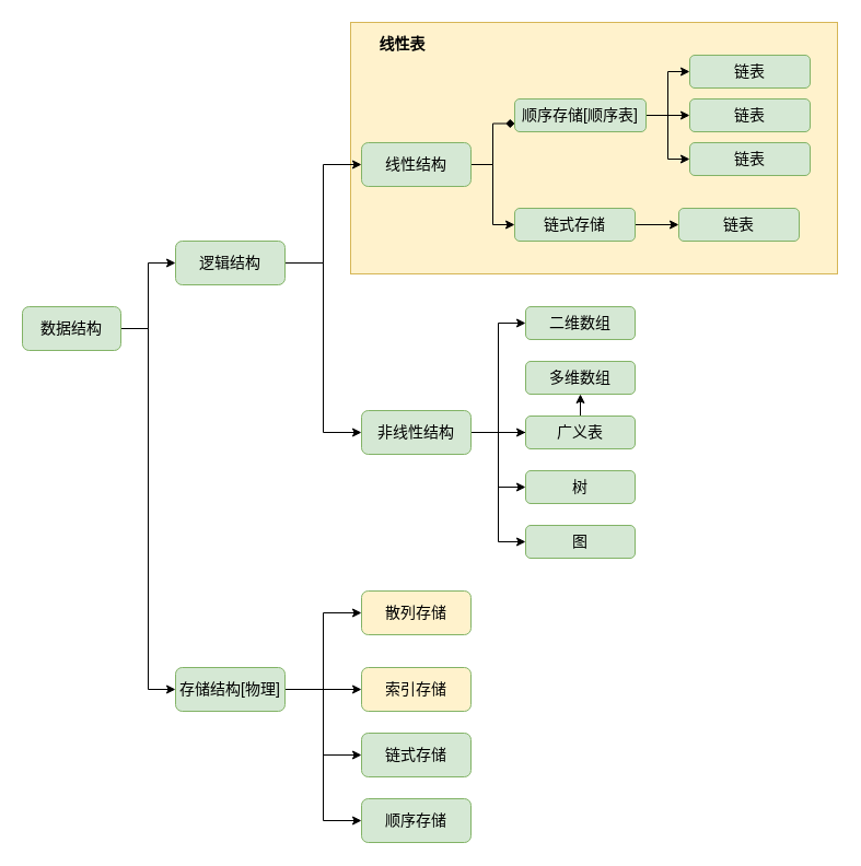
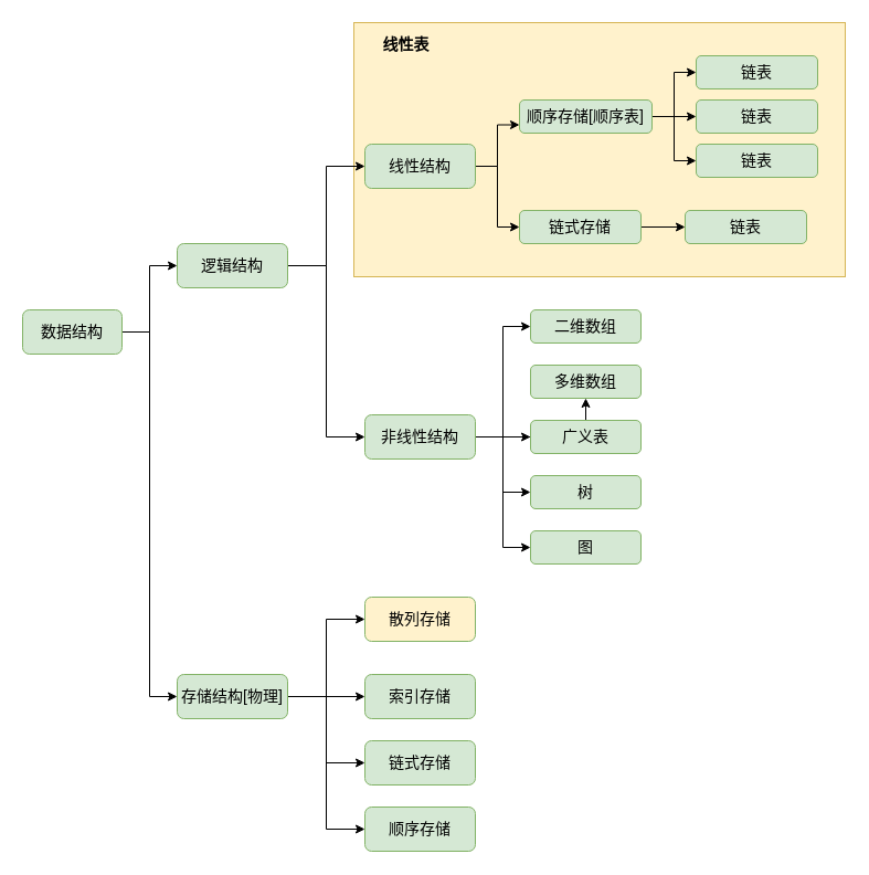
  <mxCell id="0" />
  <mxCell id="1" parent="0" />
  <mxCell id="2" value="" style="rounded=0;whiteSpace=wrap;html=1;fillColor=#fff2cc;strokeColor=#d6b656;align=right;" vertex="1" parent="1"><mxGeometry x="320" y="20" width="445" height="230" as="geometry" /></mxCell>
  <mxCell id="3" style="edgeStyle=orthogonalEdgeStyle;rounded=0;orthogonalLoop=1;jettySize=auto;html=1;entryX=0;entryY=0.5;entryDx=0;entryDy=0;" edge="1" parent="1" source="5" target="8"><mxGeometry relative="1" as="geometry" /></mxCell>
  <mxCell id="4" style="edgeStyle=orthogonalEdgeStyle;rounded=0;orthogonalLoop=1;jettySize=auto;html=1;entryX=0;entryY=0.5;entryDx=0;entryDy=0;" edge="1" parent="1" source="5" target="13"><mxGeometry relative="1" as="geometry" /></mxCell>
  <mxCell id="5" value="&lt;font style=&quot;font-size: 14px&quot;&gt;数据结构&lt;/font&gt;" style="rounded=1;whiteSpace=wrap;html=1;fillColor=#d5e8d4;strokeColor=#82b366;" vertex="1" parent="1"><mxGeometry x="20" y="280" width="90" height="40" as="geometry" /></mxCell>
  <mxCell id="6" style="edgeStyle=orthogonalEdgeStyle;rounded=0;orthogonalLoop=1;jettySize=auto;html=1;entryX=0;entryY=0.5;entryDx=0;entryDy=0;" edge="1" parent="1" source="8" target="26"><mxGeometry relative="1" as="geometry" /></mxCell>
  <mxCell id="7" style="edgeStyle=orthogonalEdgeStyle;rounded=0;orthogonalLoop=1;jettySize=auto;html=1;exitX=1;exitY=0.5;exitDx=0;exitDy=0;entryX=0;entryY=0.5;entryDx=0;entryDy=0;" edge="1" parent="1" source="8" target="20"><mxGeometry relative="1" as="geometry" /></mxCell>
  <mxCell id="8" value="&lt;font style=&quot;font-size: 14px&quot;&gt;逻辑结构&lt;/font&gt;" style="rounded=1;whiteSpace=wrap;html=1;fillColor=#d5e8d4;strokeColor=#82b366;" vertex="1" parent="1"><mxGeometry x="160" y="220" width="100" height="40" as="geometry" /></mxCell>
  <mxCell id="9" style="edgeStyle=orthogonalEdgeStyle;rounded=0;orthogonalLoop=1;jettySize=auto;html=1;entryX=0;entryY=0.5;entryDx=0;entryDy=0;" edge="1" parent="1" source="13" target="14"><mxGeometry relative="1" as="geometry" /></mxCell>
  <mxCell id="10" style="edgeStyle=orthogonalEdgeStyle;rounded=0;orthogonalLoop=1;jettySize=auto;html=1;" edge="1" parent="1" source="13" target="15"><mxGeometry relative="1" as="geometry" /></mxCell>
  <mxCell id="11" style="edgeStyle=orthogonalEdgeStyle;rounded=0;orthogonalLoop=1;jettySize=auto;html=1;entryX=0;entryY=0.5;entryDx=0;entryDy=0;" edge="1" parent="1" source="13" target="16"><mxGeometry relative="1" as="geometry" /></mxCell>
  <mxCell id="12" style="edgeStyle=orthogonalEdgeStyle;rounded=0;orthogonalLoop=1;jettySize=auto;html=1;exitX=1;exitY=0.5;exitDx=0;exitDy=0;entryX=0;entryY=0.5;entryDx=0;entryDy=0;" edge="1" parent="1" source="13" target="17"><mxGeometry relative="1" as="geometry" /></mxCell>
  <mxCell id="13" value="&lt;font style=&quot;font-size: 14px&quot;&gt;存储结构[物理]&lt;/font&gt;" style="rounded=1;whiteSpace=wrap;html=1;fillColor=#d5e8d4;strokeColor=#82b366;" vertex="1" parent="1"><mxGeometry x="160" y="610" width="100" height="40" as="geometry" /></mxCell>
  <mxCell id="14" value="&lt;font style=&quot;font-size: 14px&quot;&gt;散列存储&lt;/font&gt;" style="rounded=1;whiteSpace=wrap;html=1;fillColor=#fff2cc;strokeColor=#82b366;" vertex="1" parent="1"><mxGeometry x="330" y="540" width="100" height="40" as="geometry" /></mxCell>
- <mxCell id="15" value="&lt;font style=&quot;font-size: 14px&quot;&gt;索引存储&lt;/font&gt;" style="rounded=1;whiteSpace=wrap;html=1;fillColor=#fff2cc;strokeColor=#82b366;" vertex="1" parent="1"><mxGeometry x="330" y="610" width="100" height="40" as="geometry" /></mxCell>
+ <mxCell id="15" value="&lt;font style=&quot;font-size: 14px&quot;&gt;索引存储&lt;/font&gt;" style="rounded=1;whiteSpace=wrap;html=1;fillColor=#d5e8d4;strokeColor=#82b366;" vertex="1" parent="1"><mxGeometry x="330" y="610" width="100" height="40" as="geometry" /></mxCell>
  <mxCell id="16" value="&lt;font style=&quot;font-size: 14px&quot;&gt;链式存储&lt;/font&gt;" style="rounded=1;whiteSpace=wrap;html=1;fillColor=#d5e8d4;strokeColor=#82b366;" vertex="1" parent="1"><mxGeometry x="330" y="670" width="100" height="40" as="geometry" /></mxCell>
  <mxCell id="17" value="&lt;font style=&quot;font-size: 14px&quot;&gt;顺序存储&lt;/font&gt;" style="rounded=1;whiteSpace=wrap;html=1;fillColor=#d5e8d4;strokeColor=#82b366;" vertex="1" parent="1"><mxGeometry x="330" y="730" width="100" height="40" as="geometry" /></mxCell>
- <mxCell id="18" style="edgeStyle=orthogonalEdgeStyle;rounded=0;orthogonalLoop=1;jettySize=auto;html=1;entryX=0;entryY=0.75;entryDx=0;entryDy=0;endArrow=diamond;" edge="1" parent="1" source="20" target="35"><mxGeometry relative="1" as="geometry" /></mxCell>
+ <mxCell id="18" style="edgeStyle=orthogonalEdgeStyle;rounded=0;orthogonalLoop=1;jettySize=auto;html=1;entryX=0;entryY=0.75;entryDx=0;entryDy=0;" edge="1" parent="1" source="20" target="35"><mxGeometry relative="1" as="geometry" /></mxCell>
  <mxCell id="19" style="edgeStyle=orthogonalEdgeStyle;rounded=0;orthogonalLoop=1;jettySize=auto;html=1;exitX=1;exitY=0.5;exitDx=0;exitDy=0;entryX=0;entryY=0.5;entryDx=0;entryDy=0;" edge="1" parent="1" source="20" target="37"><mxGeometry relative="1" as="geometry" /></mxCell>
  <mxCell id="20" value="&lt;font style=&quot;font-size: 14px&quot;&gt;线性结构&lt;/font&gt;" style="rounded=1;whiteSpace=wrap;html=1;fillColor=#d5e8d4;strokeColor=#82b366;" vertex="1" parent="1"><mxGeometry x="330" y="130" width="100" height="40" as="geometry" /></mxCell>
  <mxCell id="21" style="edgeStyle=orthogonalEdgeStyle;rounded=0;orthogonalLoop=1;jettySize=auto;html=1;entryX=0;entryY=0.5;entryDx=0;entryDy=0;" edge="1" parent="1" source="26" target="27"><mxGeometry relative="1" as="geometry" /></mxCell>
  <mxCell id="22" style="edgeStyle=orthogonalEdgeStyle;rounded=0;orthogonalLoop=1;jettySize=auto;html=1;exitX=1;exitY=0.5;exitDx=0;exitDy=0;" edge="1" parent="1" source="26" target="28"><mxGeometry relative="1" as="geometry" /></mxCell>
  <mxCell id="23" style="edgeStyle=orthogonalEdgeStyle;rounded=0;orthogonalLoop=1;jettySize=auto;html=1;exitX=1;exitY=0.5;exitDx=0;exitDy=0;entryX=0;entryY=0.5;entryDx=0;entryDy=0;" edge="1" parent="1" source="26" target="29"><mxGeometry relative="1" as="geometry" /></mxCell>
  <mxCell id="24" style="edgeStyle=orthogonalEdgeStyle;rounded=0;orthogonalLoop=1;jettySize=auto;html=1;exitX=1;exitY=0.5;exitDx=0;exitDy=0;entryX=0;entryY=0.5;entryDx=0;entryDy=0;" edge="1" parent="1" source="26" target="30"><mxGeometry relative="1" as="geometry" /></mxCell>
  <mxCell id="25" style="edgeStyle=orthogonalEdgeStyle;rounded=0;orthogonalLoop=1;jettySize=auto;html=1;exitX=1;exitY=0.5;exitDx=0;exitDy=0;entryX=0;entryY=0.5;entryDx=0;entryDy=0;" edge="1" parent="1" source="26" target="31"><mxGeometry relative="1" as="geometry" /></mxCell>
  <mxCell id="26" value="&lt;font style=&quot;font-size: 14px&quot;&gt;非线性结构&lt;/font&gt;" style="rounded=1;whiteSpace=wrap;html=1;fillColor=#d5e8d4;strokeColor=#82b366;" vertex="1" parent="1"><mxGeometry x="330" y="375" width="100" height="40" as="geometry" /></mxCell>
  <mxCell id="27" value="&lt;font style=&quot;font-size: 14px&quot;&gt;二维数组&lt;/font&gt;" style="rounded=1;whiteSpace=wrap;html=1;fillColor=#d5e8d4;strokeColor=#82b366;" vertex="1" parent="1"><mxGeometry x="480" y="280" width="100" height="30" as="geometry" /></mxCell>
  <mxCell id="28" value="&lt;font style=&quot;font-size: 14px&quot;&gt;多维数组&lt;/font&gt;" style="rounded=1;whiteSpace=wrap;html=1;fillColor=#d5e8d4;strokeColor=#82b366;" vertex="1" parent="1"><mxGeometry x="480" y="330" width="100" height="30" as="geometry" /></mxCell>
  <mxCell id="29" value="&lt;font style=&quot;font-size: 14px&quot;&gt;广义表&lt;/font&gt;" style="rounded=1;whiteSpace=wrap;html=1;fillColor=#d5e8d4;strokeColor=#82b366;" vertex="1" parent="1"><mxGeometry x="480" y="380" width="100" height="30" as="geometry" /></mxCell>
  <mxCell id="30" value="&lt;font style=&quot;font-size: 14px&quot;&gt;树&lt;/font&gt;" style="rounded=1;whiteSpace=wrap;html=1;fillColor=#d5e8d4;strokeColor=#82b366;" vertex="1" parent="1"><mxGeometry x="480" y="430" width="100" height="30" as="geometry" /></mxCell>
  <mxCell id="31" value="&lt;font style=&quot;font-size: 14px&quot;&gt;图&lt;/font&gt;" style="rounded=1;whiteSpace=wrap;html=1;fillColor=#d5e8d4;strokeColor=#82b366;" vertex="1" parent="1"><mxGeometry x="480" y="480" width="100" height="30" as="geometry" /></mxCell>
  <mxCell id="32" style="edgeStyle=orthogonalEdgeStyle;rounded=0;orthogonalLoop=1;jettySize=auto;html=1;entryX=0;entryY=0.5;entryDx=0;entryDy=0;" edge="1" parent="1" source="35" target="39"><mxGeometry relative="1" as="geometry" /></mxCell>
  <mxCell id="33" style="edgeStyle=orthogonalEdgeStyle;rounded=0;orthogonalLoop=1;jettySize=auto;html=1;entryX=0;entryY=0.5;entryDx=0;entryDy=0;" edge="1" parent="1" source="35" target="40"><mxGeometry relative="1" as="geometry" /></mxCell>
  <mxCell id="34" style="edgeStyle=orthogonalEdgeStyle;rounded=0;orthogonalLoop=1;jettySize=auto;html=1;entryX=0;entryY=0.5;entryDx=0;entryDy=0;" edge="1" parent="1" source="35" target="41"><mxGeometry relative="1" as="geometry" /></mxCell>
  <mxCell id="35" value="&lt;font style=&quot;font-size: 14px&quot;&gt;顺序存储[顺序表]&lt;/font&gt;" style="rounded=1;whiteSpace=wrap;html=1;fillColor=#d5e8d4;strokeColor=#82b366;" vertex="1" parent="1"><mxGeometry x="470" y="90" width="120" height="30" as="geometry" /></mxCell>
  <mxCell id="36" value="" style="edgeStyle=orthogonalEdgeStyle;rounded=0;orthogonalLoop=1;jettySize=auto;html=1;" edge="1" parent="1" source="37" target="38"><mxGeometry relative="1" as="geometry" /></mxCell>
  <mxCell id="37" value="&lt;font style=&quot;font-size: 14px&quot;&gt;链式存储&lt;/font&gt;" style="rounded=1;whiteSpace=wrap;html=1;fillColor=#d5e8d4;strokeColor=#82b366;" vertex="1" parent="1"><mxGeometry x="470" y="190" width="110" height="30" as="geometry" /></mxCell>
  <mxCell id="38" value="&lt;font style=&quot;font-size: 14px&quot;&gt;链表&lt;/font&gt;" style="rounded=1;whiteSpace=wrap;html=1;fillColor=#d5e8d4;strokeColor=#82b366;" vertex="1" parent="1"><mxGeometry x="620" y="190" width="110" height="30" as="geometry" /></mxCell>
  <mxCell id="39" value="&lt;font style=&quot;font-size: 14px&quot;&gt;链表&lt;/font&gt;" style="rounded=1;whiteSpace=wrap;html=1;fillColor=#d5e8d4;strokeColor=#82b366;" vertex="1" parent="1"><mxGeometry x="630" y="50" width="110" height="30" as="geometry" /></mxCell>
  <mxCell id="40" value="&lt;font style=&quot;font-size: 14px&quot;&gt;链表&lt;/font&gt;" style="rounded=1;whiteSpace=wrap;html=1;fillColor=#d5e8d4;strokeColor=#82b366;" vertex="1" parent="1"><mxGeometry x="630" y="90" width="110" height="30" as="geometry" /></mxCell>
  <mxCell id="41" value="&lt;font style=&quot;font-size: 14px&quot;&gt;链表&lt;/font&gt;" style="rounded=1;whiteSpace=wrap;html=1;fillColor=#d5e8d4;strokeColor=#82b366;" vertex="1" parent="1"><mxGeometry x="630" y="130" width="110" height="30" as="geometry" /></mxCell>
  <mxCell id="42" value="&lt;b&gt;&lt;font style=&quot;font-size: 14px&quot;&gt;线性表&lt;/font&gt;&lt;/b&gt;" style="text;html=1;strokeColor=none;fillColor=none;align=center;verticalAlign=middle;whiteSpace=wrap;rounded=0;" vertex="1" parent="1"><mxGeometry x="330" y="30" width="75" height="20" as="geometry" /></mxCell>
